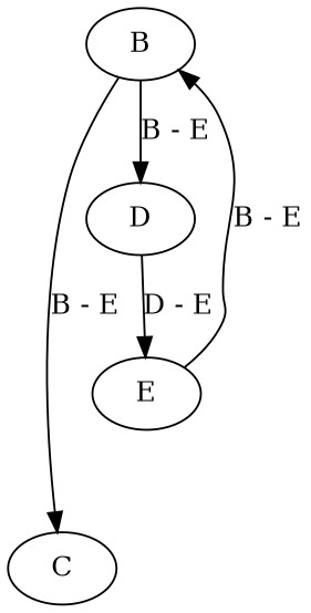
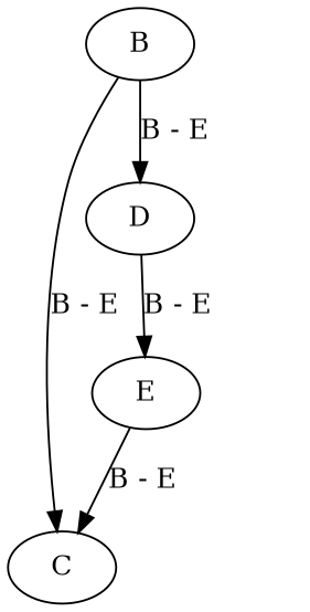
  digraph {
    n1 [label=B]
    n2 [label=C]
    n3 [label=D]
    n4 [label=E]
    n1 -> n2 [label="B - E"]
    n1 -> n3 [label="B - E"]
-   n3 -> n4 [label="D - E"]
-   n4 -> n1 [label="B - E"]
+   n3 -> n4 [label="B - E"]
+   n4 -> n2 [label="B - E"]
  }
